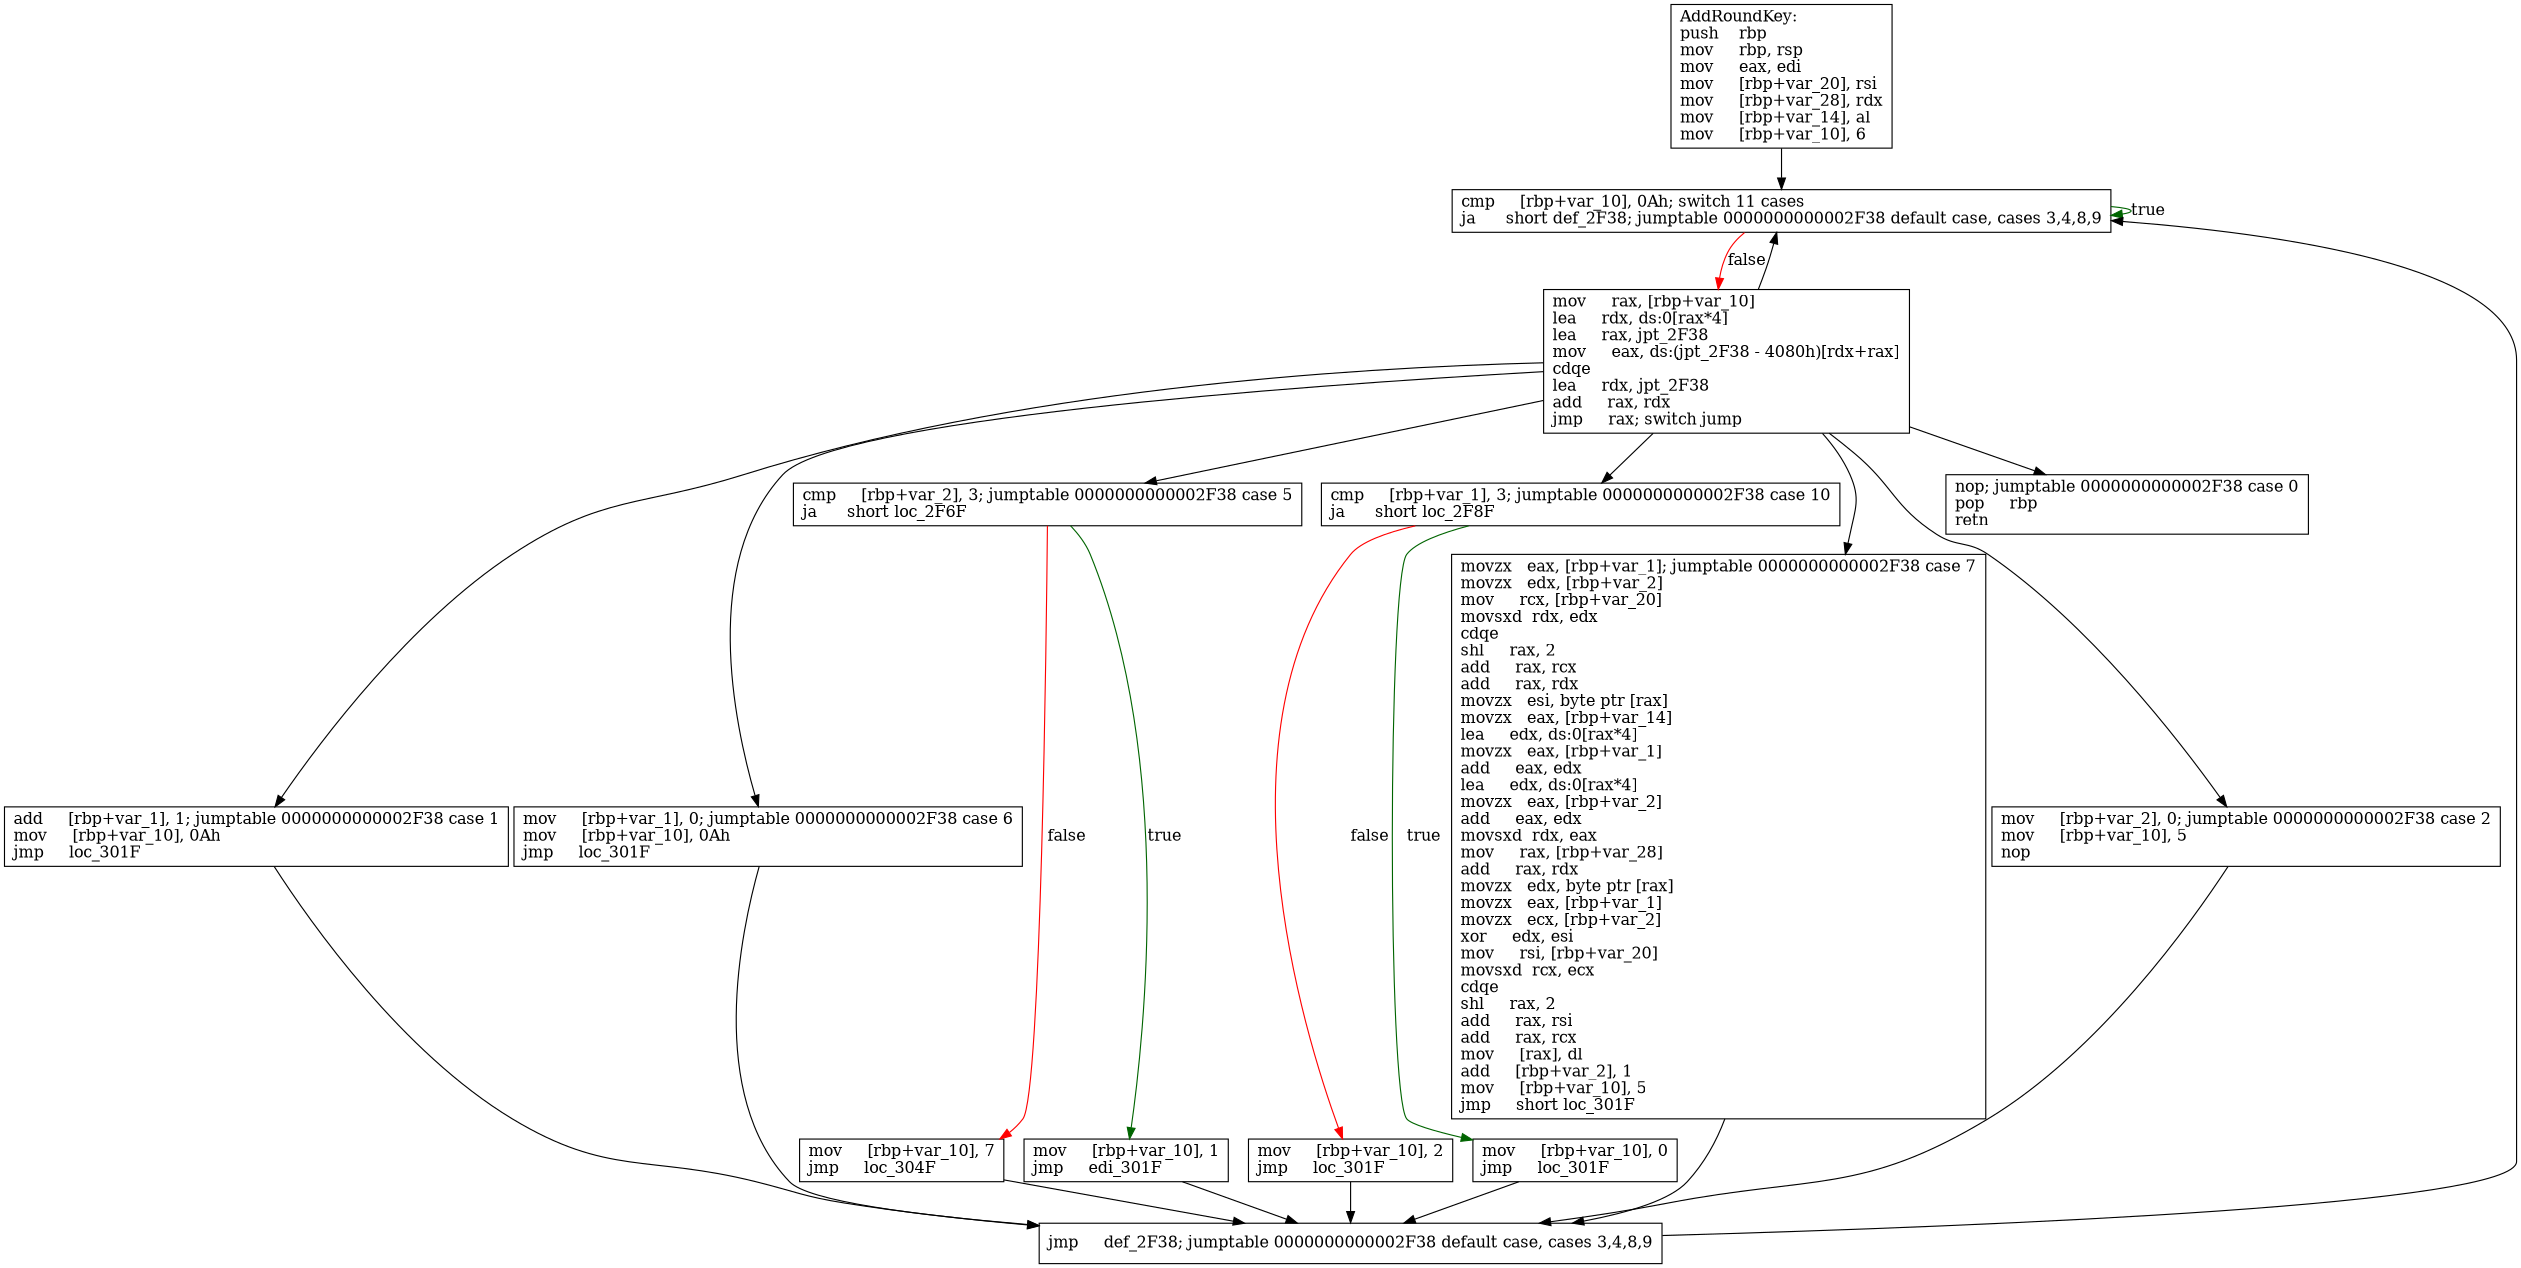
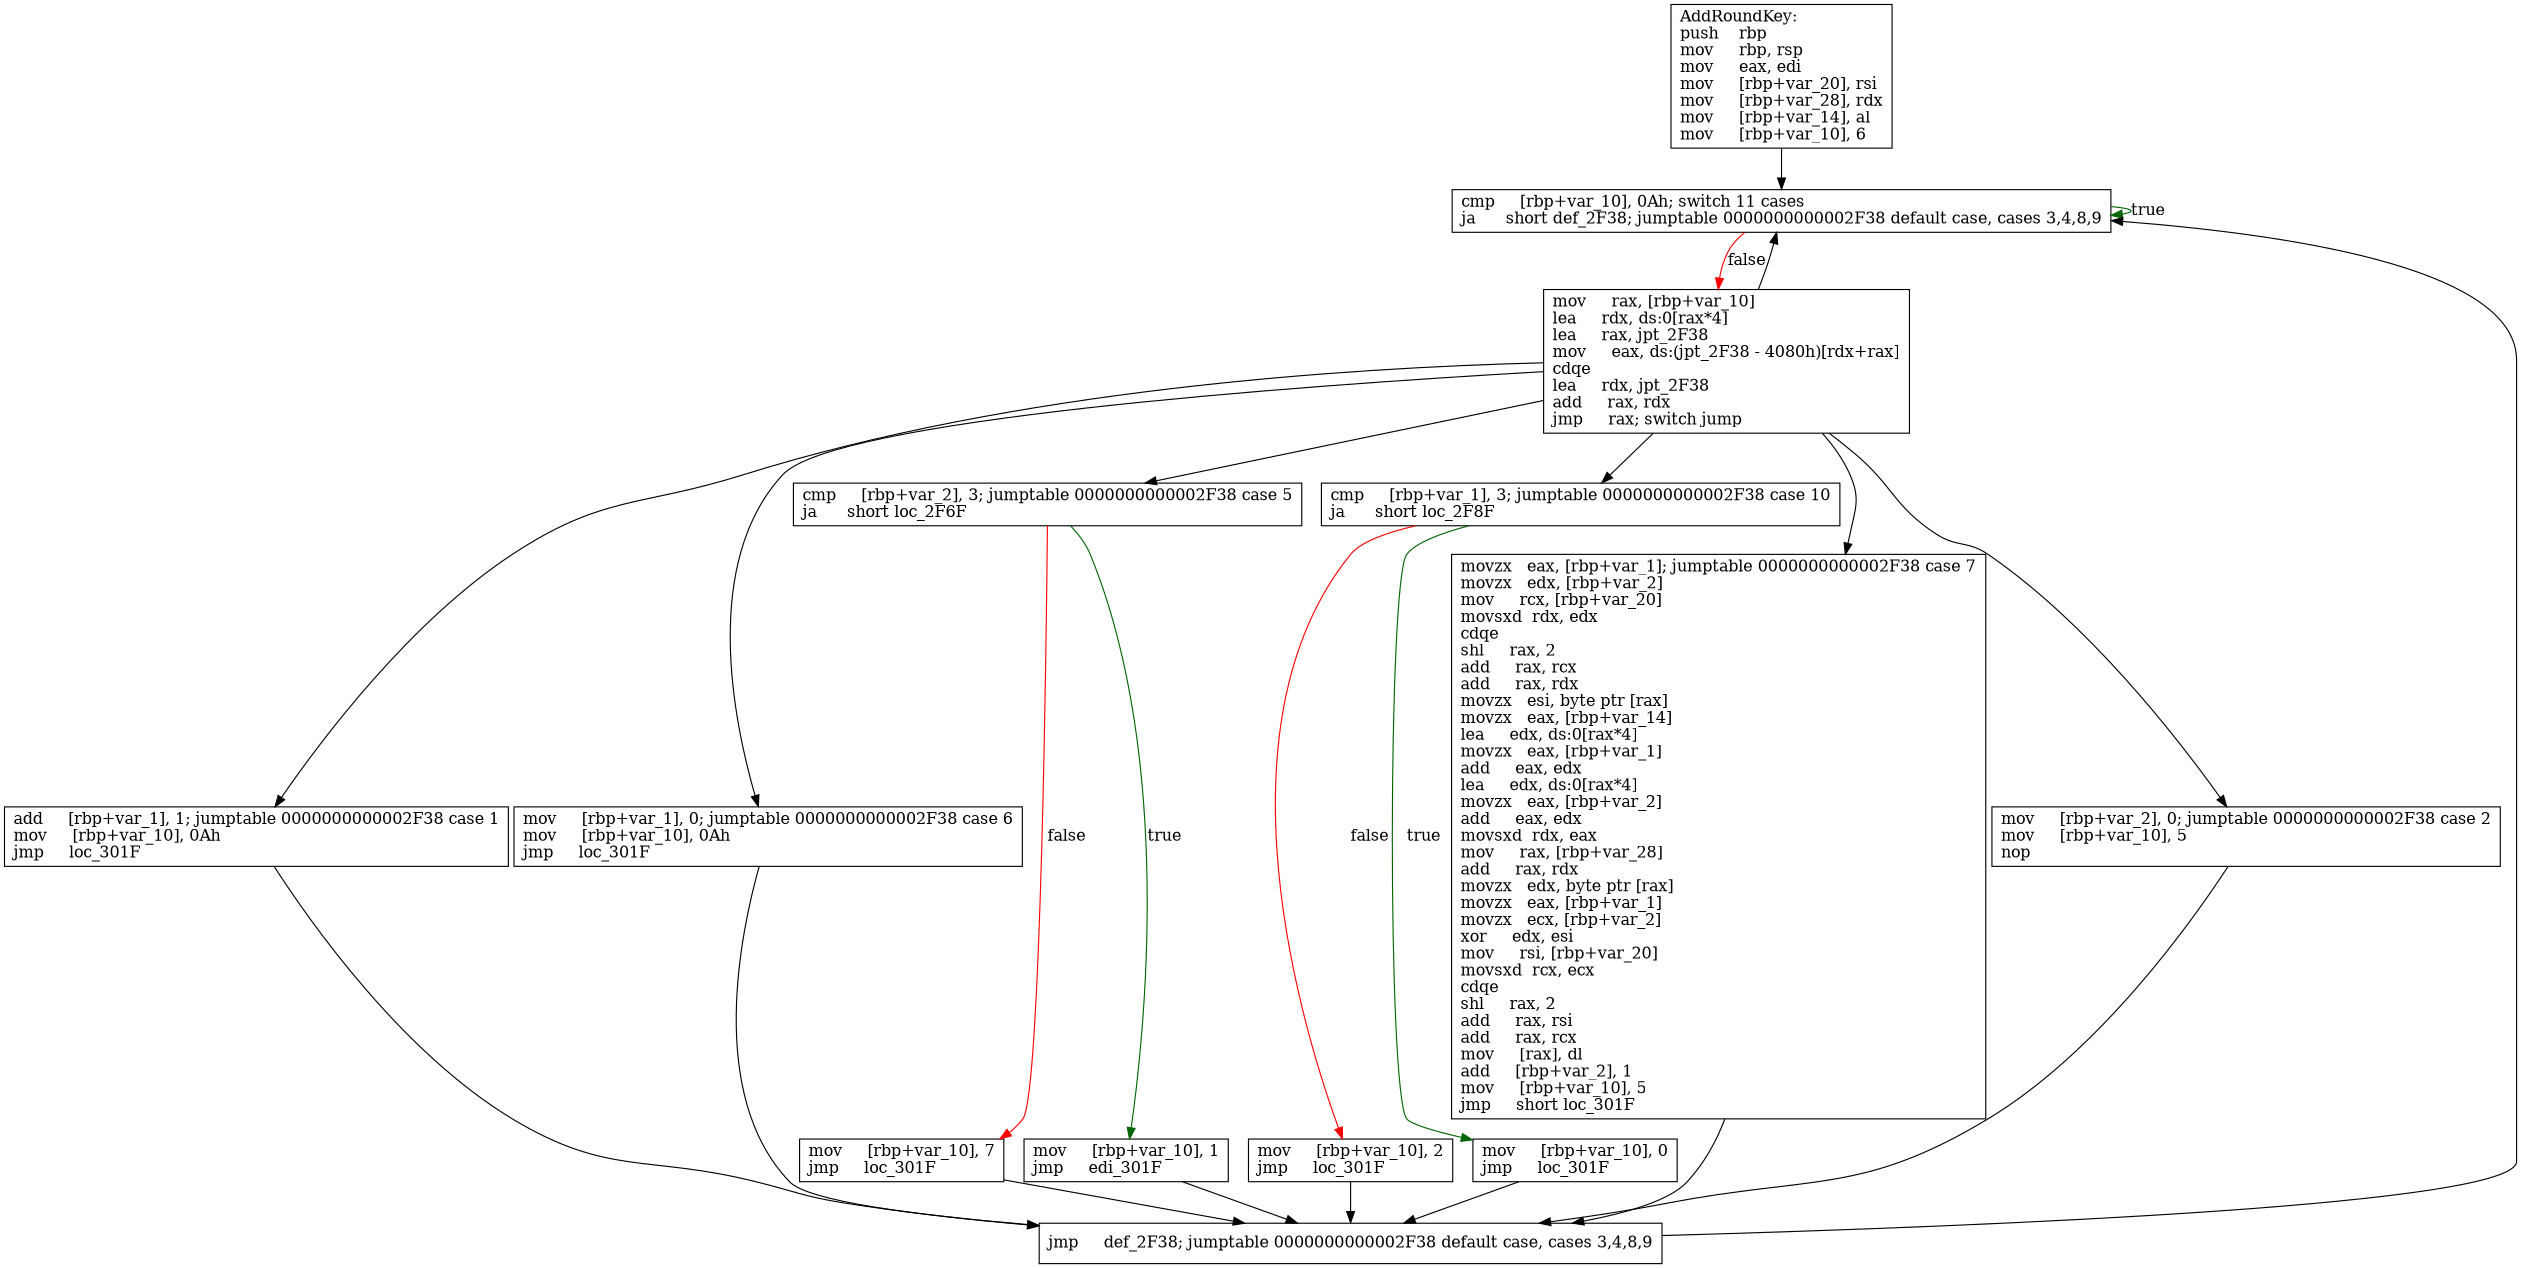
  digraph {
    node [shape=box]
    n1 [label="AddRoundKey:\lpush    rbp\lmov     rbp, rsp\lmov     eax, edi\lmov     [rbp+var_20], rsi\lmov     [rbp+var_28], rdx\lmov     [rbp+var_14], al\lmov     [rbp+var_10], 6\l"]
    n2 [label="cmp     [rbp+var_10], 0Ah; switch 11 cases\lja      short def_2F38; jumptable 0000000000002F38 default case, cases 3,4,8,9\l"]
    n3 [label="mov     rax, [rbp+var_10]\llea     rdx, ds:0[rax*4]\llea     rax, jpt_2F38\lmov     eax, ds:(jpt_2F38 - 4080h)[rdx+rax]\lcdqe\llea     rdx, jpt_2F38\ladd     rax, rdx\ljmp     rax; switch jump\l"]
    n4 [label="add     [rbp+var_1], 1; jumptable 0000000000002F38 case 1\lmov     [rbp+var_10], 0Ah\ljmp     loc_301F\l"]
    n5 [label="mov     [rbp+var_1], 0; jumptable 0000000000002F38 case 6\lmov     [rbp+var_10], 0Ah\ljmp     loc_301F\l"]
    n6 [label="cmp     [rbp+var_2], 3; jumptable 0000000000002F38 case 5\lja      short loc_2F6F\l"]
    n7 [label="cmp     [rbp+var_1], 3; jumptable 0000000000002F38 case 10\lja      short loc_2F8F\l"]
    n8 [label="movzx   eax, [rbp+var_1]; jumptable 0000000000002F38 case 7\lmovzx   edx, [rbp+var_2]\lmov     rcx, [rbp+var_20]\lmovsxd  rdx, edx\lcdqe\lshl     rax, 2\ladd     rax, rcx\ladd     rax, rdx\lmovzx   esi, byte ptr [rax]\lmovzx   eax, [rbp+var_14]\llea     edx, ds:0[rax*4]\lmovzx   eax, [rbp+var_1]\ladd     eax, edx\llea     edx, ds:0[rax*4]\lmovzx   eax, [rbp+var_2]\ladd     eax, edx\lmovsxd  rdx, eax\lmov     rax, [rbp+var_28]\ladd     rax, rdx\lmovzx   edx, byte ptr [rax]\lmovzx   eax, [rbp+var_1]\lmovzx   ecx, [rbp+var_2]\lxor     edx, esi\lmov     rsi, [rbp+var_20]\lmovsxd  rcx, ecx\lcdqe\lshl     rax, 2\ladd     rax, rsi\ladd     rax, rcx\lmov     [rax], dl\ladd     [rbp+var_2], 1\lmov     [rbp+var_10], 5\ljmp     short loc_301F\l"]
    n9 [label="mov     [rbp+var_2], 0; jumptable 0000000000002F38 case 2\lmov     [rbp+var_10], 5\lnop\l"]
-   n10 [label="nop; jumptable 0000000000002F38 case 0\lpop     rbp\lretn\l"]
    n11 [label="jmp     def_2F38; jumptable 0000000000002F38 default case, cases 3,4,8,9\l"]
-   n12 [label="mov     [rbp+var_10], 7\ljmp     loc_304F\l"]
+   n12 [label="mov     [rbp+var_10], 7\ljmp     loc_301F\l"]
    n13 [label="mov     [rbp+var_10], 1\ljmp     edi_301F\l"]
    n14 [label="mov     [rbp+var_10], 2\ljmp     loc_301F\l"]
    n15 [label="mov     [rbp+var_10], 0\ljmp     loc_301F\l"]
    n1 -> n2
    n2 -> n2 [color=darkgreen label=true]
    n2 -> n3 [color=red label=false]
    n3 -> n2
    n3 -> n4
    n3 -> n5
    n3 -> n6
    n3 -> n7
    n3 -> n8
    n3 -> n9
-   n3 -> n10
    n4 -> n11
    n5 -> n11
    n6 -> n12 [color=red label=false]
    n6 -> n13 [color=darkgreen label=true]
    n7 -> n14 [color=red label=false]
    n7 -> n15 [color=darkgreen label=true]
    n8 -> n11
    n9 -> n11
    n11 -> n2
    n12 -> n11
    n13 -> n11
    n14 -> n11
    n15 -> n11
  }
